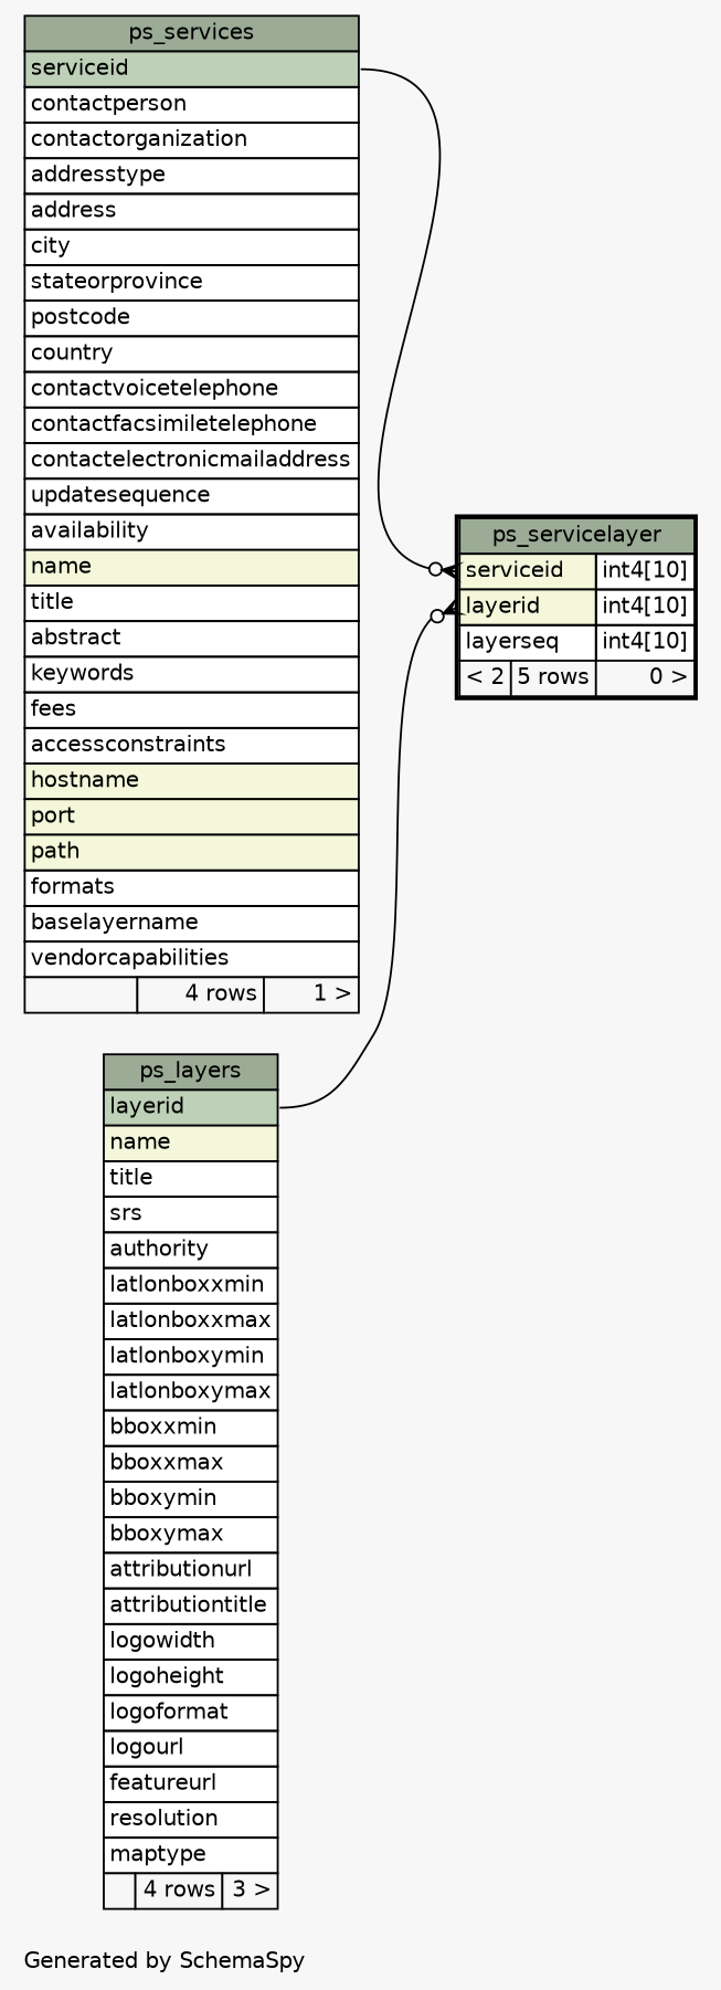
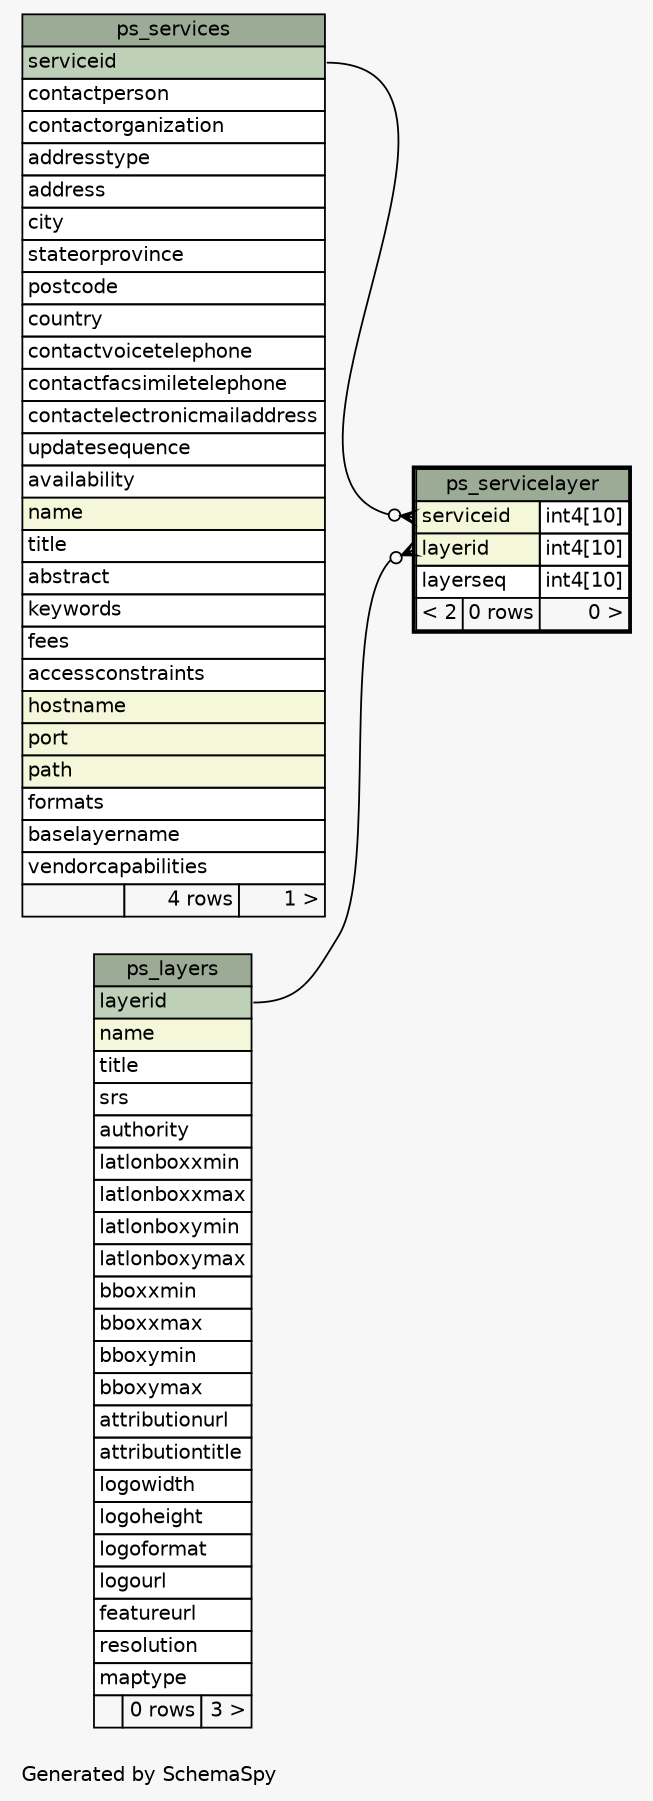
  digraph {
    bgcolor="#f7f7f7"
    fontname=Helvetica
    fontsize=11
    label="\nGenerated by SchemaSpy"
    labeljust=l
    nodesep=0.18
    rankdir=RL
    ranksep=0.46
    node [fontname=Helvetica fontsize=11 shape=plaintext]
    edge [arrowhead=none arrowsize=0.8 arrowtail=crowodot dir=back]
-   n1 [label=<     <TABLE BORDER="2" CELLBORDER="1" CELLSPACING="0" BGCOLOR="#ffffff">       <TR><TD COLSPAN="3" BGCOLOR="#9bab96" ALIGN="CENTER">ps_servicelayer</TD></TR>       <TR><TD PORT="serviceid" COLSPAN="2" BGCOLOR="#f4f7da" ALIGN="LEFT">serviceid</TD><TD PORT="serviceid.type" ALIGN="LEFT">int4[10]</TD></TR>       <TR><TD PORT="layerid" COLSPAN="2" BGCOLOR="#f4f7da" ALIGN="LEFT">layerid</TD><TD PORT="layerid.type" ALIGN="LEFT">int4[10]</TD></TR>       <TR><TD PORT="layerseq" COLSPAN="2" ALIGN="LEFT">layerseq</TD><TD PORT="layerseq.type" ALIGN="LEFT">int4[10]</TD></TR>       <TR><TD ALIGN="LEFT" BGCOLOR="#f7f7f7">&lt; 2</TD><TD ALIGN="RIGHT" BGCOLOR="#f7f7f7">5 rows</TD><TD ALIGN="RIGHT" BGCOLOR="#f7f7f7">0 &gt;</TD></TR>     </TABLE>>]
-   n2 [label=<     <TABLE BORDER="0" CELLBORDER="1" CELLSPACING="0" BGCOLOR="#ffffff">       <TR><TD COLSPAN="3" BGCOLOR="#9bab96" ALIGN="CENTER">ps_layers</TD></TR>       <TR><TD PORT="layerid" COLSPAN="3" BGCOLOR="#bed1b8" ALIGN="LEFT">layerid</TD></TR>       <TR><TD PORT="name" COLSPAN="3" BGCOLOR="#f4f7da" ALIGN="LEFT">name</TD></TR>       <TR><TD PORT="title" COLSPAN="3" ALIGN="LEFT">title</TD></TR>       <TR><TD PORT="srs" COLSPAN="3" ALIGN="LEFT">srs</TD></TR>       <TR><TD PORT="authority" COLSPAN="3" ALIGN="LEFT">authority</TD></TR>       <TR><TD PORT="latlonboxxmin" COLSPAN="3" ALIGN="LEFT">latlonboxxmin</TD></TR>       <TR><TD PORT="latlonboxxmax" COLSPAN="3" ALIGN="LEFT">latlonboxxmax</TD></TR>       <TR><TD PORT="latlonboxymin" COLSPAN="3" ALIGN="LEFT">latlonboxymin</TD></TR>       <TR><TD PORT="latlonboxymax" COLSPAN="3" ALIGN="LEFT">latlonboxymax</TD></TR>       <TR><TD PORT="bboxxmin" COLSPAN="3" ALIGN="LEFT">bboxxmin</TD></TR>       <TR><TD PORT="bboxxmax" COLSPAN="3" ALIGN="LEFT">bboxxmax</TD></TR>       <TR><TD PORT="bboxymin" COLSPAN="3" ALIGN="LEFT">bboxymin</TD></TR>       <TR><TD PORT="bboxymax" COLSPAN="3" ALIGN="LEFT">bboxymax</TD></TR>       <TR><TD PORT="attributionurl" COLSPAN="3" ALIGN="LEFT">attributionurl</TD></TR>       <TR><TD PORT="attributiontitle" COLSPAN="3" ALIGN="LEFT">attributiontitle</TD></TR>       <TR><TD PORT="logowidth" COLSPAN="3" ALIGN="LEFT">logowidth</TD></TR>       <TR><TD PORT="logoheight" COLSPAN="3" ALIGN="LEFT">logoheight</TD></TR>       <TR><TD PORT="logoformat" COLSPAN="3" ALIGN="LEFT">logoformat</TD></TR>       <TR><TD PORT="logourl" COLSPAN="3" ALIGN="LEFT">logourl</TD></TR>       <TR><TD PORT="featureurl" COLSPAN="3" ALIGN="LEFT">featureurl</TD></TR>       <TR><TD PORT="resolution" COLSPAN="3" ALIGN="LEFT">resolution</TD></TR>       <TR><TD PORT="maptype" COLSPAN="3" ALIGN="LEFT">maptype</TD></TR>       <TR><TD ALIGN="LEFT" BGCOLOR="#f7f7f7">  </TD><TD ALIGN="RIGHT" BGCOLOR="#f7f7f7">4 rows</TD><TD ALIGN="RIGHT" BGCOLOR="#f7f7f7">3 &gt;</TD></TR>     </TABLE>>]
+   n1 [label=<     <TABLE BORDER="2" CELLBORDER="1" CELLSPACING="0" BGCOLOR="#ffffff">       <TR><TD COLSPAN="3" BGCOLOR="#9bab96" ALIGN="CENTER">ps_servicelayer</TD></TR>       <TR><TD PORT="serviceid" COLSPAN="2" BGCOLOR="#f4f7da" ALIGN="LEFT">serviceid</TD><TD PORT="serviceid.type" ALIGN="LEFT">int4[10]</TD></TR>       <TR><TD PORT="layerid" COLSPAN="2" BGCOLOR="#f4f7da" ALIGN="LEFT">layerid</TD><TD PORT="layerid.type" ALIGN="LEFT">int4[10]</TD></TR>       <TR><TD PORT="layerseq" COLSPAN="2" ALIGN="LEFT">layerseq</TD><TD PORT="layerseq.type" ALIGN="LEFT">int4[10]</TD></TR>       <TR><TD ALIGN="LEFT" BGCOLOR="#f7f7f7">&lt; 2</TD><TD ALIGN="RIGHT" BGCOLOR="#f7f7f7">0 rows</TD><TD ALIGN="RIGHT" BGCOLOR="#f7f7f7">0 &gt;</TD></TR>     </TABLE>>]
+   n2 [label=<     <TABLE BORDER="0" CELLBORDER="1" CELLSPACING="0" BGCOLOR="#ffffff">       <TR><TD COLSPAN="3" BGCOLOR="#9bab96" ALIGN="CENTER">ps_layers</TD></TR>       <TR><TD PORT="layerid" COLSPAN="3" BGCOLOR="#bed1b8" ALIGN="LEFT">layerid</TD></TR>       <TR><TD PORT="name" COLSPAN="3" BGCOLOR="#f4f7da" ALIGN="LEFT">name</TD></TR>       <TR><TD PORT="title" COLSPAN="3" ALIGN="LEFT">title</TD></TR>       <TR><TD PORT="srs" COLSPAN="3" ALIGN="LEFT">srs</TD></TR>       <TR><TD PORT="authority" COLSPAN="3" ALIGN="LEFT">authority</TD></TR>       <TR><TD PORT="latlonboxxmin" COLSPAN="3" ALIGN="LEFT">latlonboxxmin</TD></TR>       <TR><TD PORT="latlonboxxmax" COLSPAN="3" ALIGN="LEFT">latlonboxxmax</TD></TR>       <TR><TD PORT="latlonboxymin" COLSPAN="3" ALIGN="LEFT">latlonboxymin</TD></TR>       <TR><TD PORT="latlonboxymax" COLSPAN="3" ALIGN="LEFT">latlonboxymax</TD></TR>       <TR><TD PORT="bboxxmin" COLSPAN="3" ALIGN="LEFT">bboxxmin</TD></TR>       <TR><TD PORT="bboxxmax" COLSPAN="3" ALIGN="LEFT">bboxxmax</TD></TR>       <TR><TD PORT="bboxymin" COLSPAN="3" ALIGN="LEFT">bboxymin</TD></TR>       <TR><TD PORT="bboxymax" COLSPAN="3" ALIGN="LEFT">bboxymax</TD></TR>       <TR><TD PORT="attributionurl" COLSPAN="3" ALIGN="LEFT">attributionurl</TD></TR>       <TR><TD PORT="attributiontitle" COLSPAN="3" ALIGN="LEFT">attributiontitle</TD></TR>       <TR><TD PORT="logowidth" COLSPAN="3" ALIGN="LEFT">logowidth</TD></TR>       <TR><TD PORT="logoheight" COLSPAN="3" ALIGN="LEFT">logoheight</TD></TR>       <TR><TD PORT="logoformat" COLSPAN="3" ALIGN="LEFT">logoformat</TD></TR>       <TR><TD PORT="logourl" COLSPAN="3" ALIGN="LEFT">logourl</TD></TR>       <TR><TD PORT="featureurl" COLSPAN="3" ALIGN="LEFT">featureurl</TD></TR>       <TR><TD PORT="resolution" COLSPAN="3" ALIGN="LEFT">resolution</TD></TR>       <TR><TD PORT="maptype" COLSPAN="3" ALIGN="LEFT">maptype</TD></TR>       <TR><TD ALIGN="LEFT" BGCOLOR="#f7f7f7">  </TD><TD ALIGN="RIGHT" BGCOLOR="#f7f7f7">0 rows</TD><TD ALIGN="RIGHT" BGCOLOR="#f7f7f7">3 &gt;</TD></TR>     </TABLE>>]
    n3 [label=<     <TABLE BORDER="0" CELLBORDER="1" CELLSPACING="0" BGCOLOR="#ffffff">       <TR><TD COLSPAN="3" BGCOLOR="#9bab96" ALIGN="CENTER">ps_services</TD></TR>       <TR><TD PORT="serviceid" COLSPAN="3" BGCOLOR="#bed1b8" ALIGN="LEFT">serviceid</TD></TR>       <TR><TD PORT="contactperson" COLSPAN="3" ALIGN="LEFT">contactperson</TD></TR>       <TR><TD PORT="contactorganization" COLSPAN="3" ALIGN="LEFT">contactorganization</TD></TR>       <TR><TD PORT="addresstype" COLSPAN="3" ALIGN="LEFT">addresstype</TD></TR>       <TR><TD PORT="address" COLSPAN="3" ALIGN="LEFT">address</TD></TR>       <TR><TD PORT="city" COLSPAN="3" ALIGN="LEFT">city</TD></TR>       <TR><TD PORT="stateorprovince" COLSPAN="3" ALIGN="LEFT">stateorprovince</TD></TR>       <TR><TD PORT="postcode" COLSPAN="3" ALIGN="LEFT">postcode</TD></TR>       <TR><TD PORT="country" COLSPAN="3" ALIGN="LEFT">country</TD></TR>       <TR><TD PORT="contactvoicetelephone" COLSPAN="3" ALIGN="LEFT">contactvoicetelephone</TD></TR>       <TR><TD PORT="contactfacsimiletelephone" COLSPAN="3" ALIGN="LEFT">contactfacsimiletelephone</TD></TR>       <TR><TD PORT="contactelectronicmailaddress" COLSPAN="3" ALIGN="LEFT">contactelectronicmailaddress</TD></TR>       <TR><TD PORT="updatesequence" COLSPAN="3" ALIGN="LEFT">updatesequence</TD></TR>       <TR><TD PORT="availability" COLSPAN="3" ALIGN="LEFT">availability</TD></TR>       <TR><TD PORT="name" COLSPAN="3" BGCOLOR="#f4f7da" ALIGN="LEFT">name</TD></TR>       <TR><TD PORT="title" COLSPAN="3" ALIGN="LEFT">title</TD></TR>       <TR><TD PORT="abstract" COLSPAN="3" ALIGN="LEFT">abstract</TD></TR>       <TR><TD PORT="keywords" COLSPAN="3" ALIGN="LEFT">keywords</TD></TR>       <TR><TD PORT="fees" COLSPAN="3" ALIGN="LEFT">fees</TD></TR>       <TR><TD PORT="accessconstraints" COLSPAN="3" ALIGN="LEFT">accessconstraints</TD></TR>       <TR><TD PORT="hostname" COLSPAN="3" BGCOLOR="#f4f7da" ALIGN="LEFT">hostname</TD></TR>       <TR><TD PORT="port" COLSPAN="3" BGCOLOR="#f4f7da" ALIGN="LEFT">port</TD></TR>       <TR><TD PORT="path" COLSPAN="3" BGCOLOR="#f4f7da" ALIGN="LEFT">path</TD></TR>       <TR><TD PORT="formats" COLSPAN="3" ALIGN="LEFT">formats</TD></TR>       <TR><TD PORT="baselayername" COLSPAN="3" ALIGN="LEFT">baselayername</TD></TR>       <TR><TD PORT="vendorcapabilities" COLSPAN="3" ALIGN="LEFT">vendorcapabilities</TD></TR>       <TR><TD ALIGN="LEFT" BGCOLOR="#f7f7f7">  </TD><TD ALIGN="RIGHT" BGCOLOR="#f7f7f7">4 rows</TD><TD ALIGN="RIGHT" BGCOLOR="#f7f7f7">1 &gt;</TD></TR>     </TABLE>>]
    n1 -> n2 [headport="layerid:e" tailport="layerid:w"]
    n1 -> n3 [headport="serviceid:e" tailport="serviceid:w"]
  }
